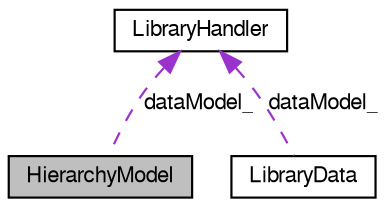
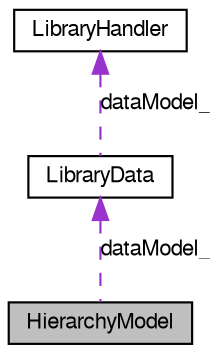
  digraph {
    node [color=black fontname=FreeSans fontsize=10 shape=record]
    edge [color=darkorchid3 dir=back fontname=FreeSans fontsize=10 labelfontname=FreeSans labelfontsize=10 style=dashed]
    n1 [fillcolor=grey75 fontcolor=black height=0.2 label=HierarchyModel style=filled width=0.4]
    n2 [height=0.2 label=LibraryHandler width=0.4]
    n3 [height=0.2 label=LibraryData width=0.4]
    n2 -> n3 [label=dataModel_]
-   n2 -> n1 [label=dataModel_]
+   n3 -> n1 [label=dataModel_]
  }
